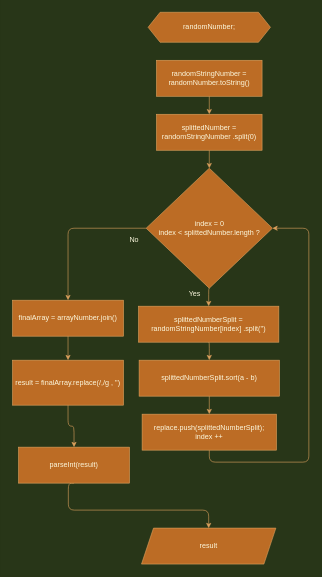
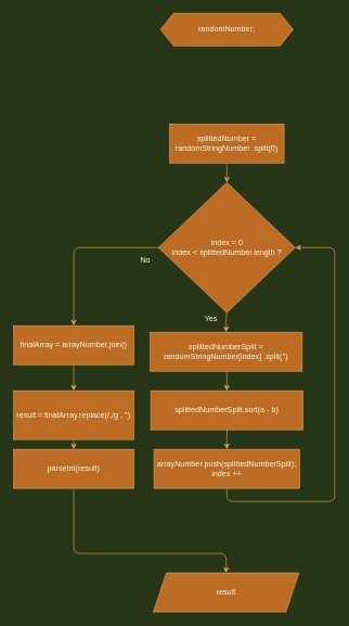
  <mxCell id="0" />
  <mxCell id="1" parent="0" />
  <mxCell id="2" value="randomNumber;" style="shape=hexagon;perimeter=hexagonPerimeter2;whiteSpace=wrap;html=1;fixedSize=1;fillColor=#BC6C25;strokeColor=#DDA15E;fontColor=#FEFAE0;" parent="1" vertex="1"><mxGeometry x="246" y="20" width="204" height="50" as="geometry" /></mxCell>
- <mxCell id="3" style="edgeStyle=orthogonalEdgeStyle;orthogonalLoop=1;jettySize=auto;html=1;exitX=0.5;exitY=1;exitDx=0;exitDy=0;entryX=0.5;entryY=0;entryDx=0;entryDy=0;strokeColor=#DDA15E;fontColor=#FEFAE0;labelBackgroundColor=#283618;" parent="1" source="4" target="6" edge="1"><mxGeometry relative="1" as="geometry" /></mxCell>
- <mxCell id="4" value="randomStringNumber = randomNumber.toString()" style="whiteSpace=wrap;html=1;fillColor=#BC6C25;strokeColor=#DDA15E;fontColor=#FEFAE0;" parent="1" vertex="1"><mxGeometry x="260" y="100" width="176" height="60" as="geometry" /></mxCell>
  <mxCell id="5" style="edgeStyle=orthogonalEdgeStyle;orthogonalLoop=1;jettySize=auto;html=1;exitX=0.5;exitY=1;exitDx=0;exitDy=0;entryX=0.5;entryY=0;entryDx=0;entryDy=0;strokeColor=#DDA15E;fontColor=#FEFAE0;labelBackgroundColor=#283618;" parent="1" source="6" target="9" edge="1"><mxGeometry relative="1" as="geometry" /></mxCell>
  <mxCell id="6" value="splittedNumber = randomStringNumber .split(0)" style="whiteSpace=wrap;html=1;fillColor=#BC6C25;strokeColor=#DDA15E;fontColor=#FEFAE0;" parent="1" vertex="1"><mxGeometry x="260" y="190" width="176" height="60" as="geometry" /></mxCell>
  <mxCell id="7" style="edgeStyle=orthogonalEdgeStyle;orthogonalLoop=1;jettySize=auto;html=1;exitX=0.5;exitY=1;exitDx=0;exitDy=0;entryX=0.5;entryY=0;entryDx=0;entryDy=0;strokeColor=#DDA15E;fontColor=#FEFAE0;labelBackgroundColor=#283618;" parent="1" source="9" target="11" edge="1"><mxGeometry relative="1" as="geometry" /></mxCell>
  <mxCell id="8" style="edgeStyle=orthogonalEdgeStyle;orthogonalLoop=1;jettySize=auto;html=1;exitX=0;exitY=0.5;exitDx=0;exitDy=0;entryX=0.5;entryY=0;entryDx=0;entryDy=0;strokeColor=#DDA15E;fontColor=#FEFAE0;labelBackgroundColor=#283618;" parent="1" source="9" target="19" edge="1"><mxGeometry relative="1" as="geometry" /></mxCell>
  <mxCell id="9" value="&lt;span&gt;index = 0&lt;br&gt;index &amp;lt; splittedNumber.length ?&lt;/span&gt;" style="rhombus;whiteSpace=wrap;html=1;fillColor=#BC6C25;strokeColor=#DDA15E;fontColor=#FEFAE0;" parent="1" vertex="1"><mxGeometry x="242.75" y="280" width="210.5" height="200" as="geometry" /></mxCell>
  <mxCell id="10" style="edgeStyle=orthogonalEdgeStyle;orthogonalLoop=1;jettySize=auto;html=1;exitX=0.5;exitY=1;exitDx=0;exitDy=0;entryX=0.5;entryY=0;entryDx=0;entryDy=0;strokeColor=#DDA15E;fontColor=#FEFAE0;labelBackgroundColor=#283618;" parent="1" source="11" target="13" edge="1"><mxGeometry relative="1" as="geometry" /></mxCell>
  <mxCell id="11" value="splittedNumberSplit = randomStringNumber[index] .split('')" style="whiteSpace=wrap;html=1;fillColor=#BC6C25;strokeColor=#DDA15E;fontColor=#FEFAE0;" parent="1" vertex="1"><mxGeometry x="230" y="510" width="234" height="60" as="geometry" /></mxCell>
  <mxCell id="12" style="edgeStyle=orthogonalEdgeStyle;orthogonalLoop=1;jettySize=auto;html=1;exitX=0.5;exitY=1;exitDx=0;exitDy=0;entryX=0.5;entryY=0;entryDx=0;entryDy=0;strokeColor=#DDA15E;fontColor=#FEFAE0;labelBackgroundColor=#283618;" parent="1" source="13" target="15" edge="1"><mxGeometry relative="1" as="geometry" /></mxCell>
  <mxCell id="13" value="splittedNumberSplit.sort(a - b)" style="whiteSpace=wrap;html=1;fillColor=#BC6C25;strokeColor=#DDA15E;fontColor=#FEFAE0;" parent="1" vertex="1"><mxGeometry x="231" y="600" width="234" height="60" as="geometry" /></mxCell>
  <mxCell id="14" style="edgeStyle=orthogonalEdgeStyle;orthogonalLoop=1;jettySize=auto;html=1;exitX=0.5;exitY=1;exitDx=0;exitDy=0;entryX=1;entryY=0.5;entryDx=0;entryDy=0;strokeColor=#DDA15E;fontColor=#FEFAE0;labelBackgroundColor=#283618;" parent="1" source="15" target="9" edge="1"><mxGeometry relative="1" as="geometry"><Array as="points"><mxPoint x="348" y="770" /><mxPoint x="514" y="770" /><mxPoint x="514" y="380" /></Array></mxGeometry></mxCell>
- <mxCell id="15" value="replace.push(splittedNumberSplit);&lt;br&gt;index ++" style="whiteSpace=wrap;html=1;fillColor=#BC6C25;strokeColor=#DDA15E;fontColor=#FEFAE0;" parent="1" vertex="1"><mxGeometry x="236" y="690" width="224" height="60" as="geometry" /></mxCell>
+ <mxCell id="15" value="arrayNumber.push(splittedNumberSplit);&lt;br&gt;index ++" style="whiteSpace=wrap;html=1;fillColor=#BC6C25;strokeColor=#DDA15E;fontColor=#FEFAE0;" parent="1" vertex="1"><mxGeometry x="236" y="690" width="224" height="60" as="geometry" /></mxCell>
  <mxCell id="16" style="edgeStyle=orthogonalEdgeStyle;orthogonalLoop=1;jettySize=auto;html=1;exitX=0.5;exitY=1;exitDx=0;exitDy=0;entryX=0.5;entryY=0;entryDx=0;entryDy=0;strokeColor=#DDA15E;fontColor=#FEFAE0;labelBackgroundColor=#283618;" parent="1" source="17" target="21" edge="1"><mxGeometry relative="1" as="geometry" /></mxCell>
  <mxCell id="17" value="result = finalArray.replace(/,/g , '')" style="whiteSpace=wrap;html=1;fillColor=#BC6C25;strokeColor=#DDA15E;fontColor=#FEFAE0;" parent="1" vertex="1"><mxGeometry x="20" y="600" width="185" height="75" as="geometry" /></mxCell>
  <mxCell id="18" style="edgeStyle=orthogonalEdgeStyle;orthogonalLoop=1;jettySize=auto;html=1;exitX=0.5;exitY=1;exitDx=0;exitDy=0;entryX=0.5;entryY=0;entryDx=0;entryDy=0;strokeColor=#DDA15E;fontColor=#FEFAE0;labelBackgroundColor=#283618;" parent="1" source="19" target="17" edge="1"><mxGeometry relative="1" as="geometry" /></mxCell>
  <mxCell id="19" value="finalArray = arrayNumber.join()" style="whiteSpace=wrap;html=1;fillColor=#BC6C25;strokeColor=#DDA15E;fontColor=#FEFAE0;" parent="1" vertex="1"><mxGeometry x="20" y="500" width="185" height="60" as="geometry" /></mxCell>
  <mxCell id="20" style="edgeStyle=orthogonalEdgeStyle;orthogonalLoop=1;jettySize=auto;html=1;exitX=0.5;exitY=1;exitDx=0;exitDy=0;entryX=0.5;entryY=0;entryDx=0;entryDy=0;strokeColor=#DDA15E;fontColor=#FEFAE0;labelBackgroundColor=#283618;" parent="1" source="21" target="22" edge="1"><mxGeometry relative="1" as="geometry"><Array as="points"><mxPoint x="113" y="850" /><mxPoint x="347" y="850" /></Array></mxGeometry></mxCell>
- <mxCell id="21" value="parseInt(result)" style="whiteSpace=wrap;html=1;fillColor=#BC6C25;strokeColor=#DDA15E;fontColor=#FEFAE0;" parent="1" vertex="1"><mxGeometry x="30" y="745" width="185" height="60" as="geometry" /></mxCell>
+ <mxCell id="21" value="parseInt(result)" style="whiteSpace=wrap;html=1;fillColor=#BC6C25;strokeColor=#DDA15E;fontColor=#FEFAE0;" parent="1" vertex="1"><mxGeometry x="20" y="690" width="185" height="60" as="geometry" /></mxCell>
  <mxCell id="22" value="result" style="shape=parallelogram;perimeter=parallelogramPerimeter;whiteSpace=wrap;html=1;fixedSize=1;fillColor=#BC6C25;strokeColor=#DDA15E;fontColor=#FEFAE0;" parent="1" vertex="1"><mxGeometry x="235" y="880" width="224" height="60" as="geometry" /></mxCell>
  <mxCell id="23" value="Yes" style="text;html=1;strokeColor=none;fillColor=none;align=center;verticalAlign=middle;whiteSpace=wrap;fontColor=#FEFAE0;" parent="1" vertex="1"><mxGeometry x="304" y="480" width="40" height="20" as="geometry" /></mxCell>
  <mxCell id="24" value="No" style="text;html=1;strokeColor=none;fillColor=none;align=center;verticalAlign=middle;whiteSpace=wrap;fontColor=#FEFAE0;" parent="1" vertex="1"><mxGeometry x="202.75" y="390" width="40" height="20" as="geometry" /></mxCell>
